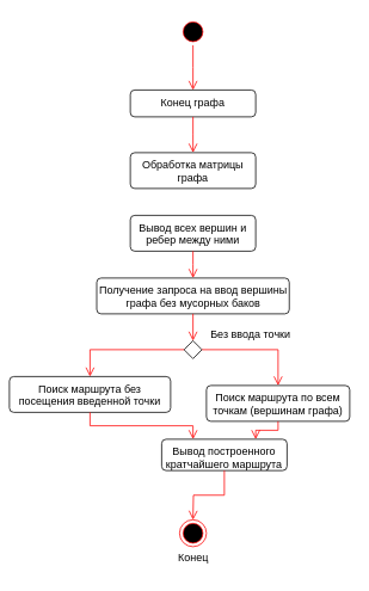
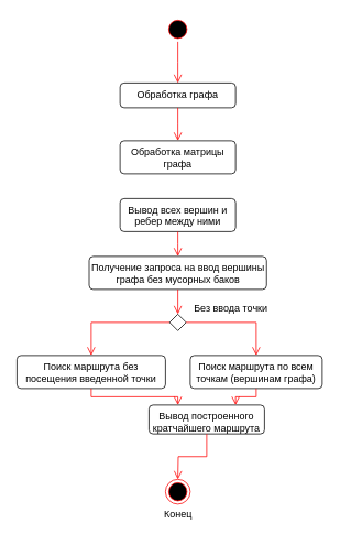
  <mxCell id="0" />
  <mxCell id="1" parent="0" />
  <mxCell id="2" value="" style="ellipse;html=1;shape=startState;fillColor=#000000;strokeColor=#ff0000;" vertex="1" parent="1"><mxGeometry x="200" y="20" width="30" height="30" as="geometry" /></mxCell>
  <mxCell id="3" value="" style="edgeStyle=orthogonalEdgeStyle;html=1;verticalAlign=bottom;endArrow=open;endSize=8;strokeColor=#ff0000;rounded=0;" edge="1" source="2" parent="1"><mxGeometry relative="1" as="geometry"><mxPoint x="215" y="100" as="targetPoint" /></mxGeometry></mxCell>
- <mxCell id="4" value="Конец графа" style="html=1;align=center;verticalAlign=top;rounded=1;absoluteArcSize=1;arcSize=10;dashed=0;whiteSpace=wrap;" vertex="1" parent="1"><mxGeometry x="145" y="100" width="140" height="30" as="geometry" /></mxCell>
+ <mxCell id="4" value="Обработка графа" style="html=1;align=center;verticalAlign=top;rounded=1;absoluteArcSize=1;arcSize=10;dashed=0;whiteSpace=wrap;" vertex="1" parent="1"><mxGeometry x="145" y="100" width="140" height="30" as="geometry" /></mxCell>
  <mxCell id="5" value="Вывод построенного кратчайшего маршрута" style="html=1;align=center;verticalAlign=top;rounded=1;absoluteArcSize=1;arcSize=10;dashed=0;whiteSpace=wrap;" vertex="1" parent="1"><mxGeometry x="180" y="490" width="140" height="35" as="geometry" /></mxCell>
  <mxCell id="6" value="Обработка матрицы графа" style="html=1;align=center;verticalAlign=top;rounded=1;absoluteArcSize=1;arcSize=10;dashed=0;whiteSpace=wrap;" vertex="1" parent="1"><mxGeometry x="145" y="170" width="140" height="40" as="geometry" /></mxCell>
- <mxCell id="7" value="Поиск маршрута без посещения введенной точки" style="html=1;align=center;verticalAlign=top;rounded=1;absoluteArcSize=1;arcSize=10;dashed=0;whiteSpace=wrap;" vertex="1" parent="1"><mxGeometry x="10" y="420" width="180" height="40" as="geometry" /></mxCell>
+ <mxCell id="7" value="Поиск маршрута без посещения введенной точки" style="html=1;align=center;verticalAlign=top;rounded=1;absoluteArcSize=1;arcSize=10;dashed=0;whiteSpace=wrap;" vertex="1" parent="1"><mxGeometry x="20" y="430" width="180" height="40" as="geometry" /></mxCell>
  <mxCell id="8" value="Поиск маршрута по всем точкам (вершинам графа)" style="html=1;align=center;verticalAlign=top;rounded=1;absoluteArcSize=1;arcSize=10;dashed=0;whiteSpace=wrap;" vertex="1" parent="1"><mxGeometry x="230" y="430" width="160" height="40" as="geometry" /></mxCell>
  <mxCell id="9" value="Получение запроса на ввод вершины графа без мусорных баков" style="html=1;align=center;verticalAlign=top;rounded=1;absoluteArcSize=1;arcSize=10;dashed=0;whiteSpace=wrap;" vertex="1" parent="1"><mxGeometry x="107.5" y="310" width="215" height="40" as="geometry" /></mxCell>
  <mxCell id="10" value="Вывод всех вершин и ребер между ними" style="html=1;align=center;verticalAlign=top;rounded=1;absoluteArcSize=1;arcSize=10;dashed=0;whiteSpace=wrap;" vertex="1" parent="1"><mxGeometry x="145" y="240" width="140" height="40" as="geometry" /></mxCell>
  <mxCell id="11" value="" style="edgeStyle=orthogonalEdgeStyle;html=1;verticalAlign=bottom;endArrow=open;endSize=8;strokeColor=#ff0000;rounded=0;exitX=0.5;exitY=1;exitDx=0;exitDy=0;" edge="1" parent="1" source="4"><mxGeometry relative="1" as="geometry"><mxPoint x="215" y="170" as="targetPoint" /><mxPoint x="250" y="90" as="sourcePoint" /></mxGeometry></mxCell>
  <mxCell id="12" value="" style="rhombus;aspect=fixed;" vertex="1" parent="1"><mxGeometry x="205" y="380" width="20" height="20" as="geometry" /></mxCell>
  <mxCell id="13" value="" style="edgeStyle=orthogonalEdgeStyle;html=1;verticalAlign=bottom;endArrow=open;endSize=8;strokeColor=#ff0000;rounded=0;exitX=0.5;exitY=1;exitDx=0;exitDy=0;" edge="1" parent="1" source="10"><mxGeometry relative="1" as="geometry"><mxPoint x="215" y="310" as="targetPoint" /><mxPoint x="225" y="220" as="sourcePoint" /></mxGeometry></mxCell>
  <mxCell id="14" value="" style="edgeStyle=orthogonalEdgeStyle;html=1;verticalAlign=bottom;endArrow=open;endSize=8;strokeColor=#ff0000;rounded=0;exitX=0.5;exitY=1;exitDx=0;exitDy=0;entryX=0.5;entryY=0;entryDx=0;entryDy=0;" edge="1" parent="1" source="9" target="12"><mxGeometry relative="1" as="geometry"><mxPoint x="225" y="320" as="targetPoint" /><mxPoint x="225" y="290" as="sourcePoint" /></mxGeometry></mxCell>
  <mxCell id="15" value="" style="edgeStyle=orthogonalEdgeStyle;html=1;verticalAlign=bottom;endArrow=open;endSize=8;strokeColor=#ff0000;rounded=0;exitX=0;exitY=0.5;exitDx=0;exitDy=0;entryX=0.5;entryY=0;entryDx=0;entryDy=0;" edge="1" parent="1" source="12" target="7"><mxGeometry relative="1" as="geometry"><mxPoint x="280" y="430" as="targetPoint" /><mxPoint x="225" y="360" as="sourcePoint" /></mxGeometry></mxCell>
  <mxCell id="16" value="" style="edgeStyle=orthogonalEdgeStyle;html=1;verticalAlign=bottom;endArrow=open;endSize=8;strokeColor=#ff0000;rounded=0;exitX=1;exitY=0.5;exitDx=0;exitDy=0;entryX=0.5;entryY=0;entryDx=0;entryDy=0;" edge="1" parent="1" source="12" target="8"><mxGeometry relative="1" as="geometry"><mxPoint x="330" y="420" as="targetPoint" /><mxPoint x="215" y="400" as="sourcePoint" /></mxGeometry></mxCell>
  <mxCell id="17" value="Без ввода точки" style="text;html=1;align=center;verticalAlign=middle;resizable=0;points=[];autosize=1;strokeColor=none;fillColor=none;" vertex="1" parent="1"><mxGeometry x="224" y="358" width="110" height="30" as="geometry" /></mxCell>
  <mxCell id="18" value="" style="edgeStyle=orthogonalEdgeStyle;html=1;verticalAlign=bottom;endArrow=open;endSize=8;strokeColor=#ff0000;rounded=0;exitX=0.5;exitY=1;exitDx=0;exitDy=0;entryX=0.25;entryY=0;entryDx=0;entryDy=0;" edge="1" parent="1" source="7" target="5"><mxGeometry relative="1" as="geometry"><mxPoint x="225" y="390" as="targetPoint" /><mxPoint x="225" y="360" as="sourcePoint" /></mxGeometry></mxCell>
  <mxCell id="19" value="" style="edgeStyle=orthogonalEdgeStyle;html=1;verticalAlign=bottom;endArrow=open;endSize=8;strokeColor=#ff0000;rounded=0;exitX=0.5;exitY=1;exitDx=0;exitDy=0;entryX=0.75;entryY=0;entryDx=0;entryDy=0;" edge="1" parent="1" source="8" target="5"><mxGeometry relative="1" as="geometry"><mxPoint x="190" y="525" as="targetPoint" /><mxPoint x="120" y="480" as="sourcePoint" /></mxGeometry></mxCell>
  <mxCell id="20" value="" style="edgeStyle=orthogonalEdgeStyle;html=1;verticalAlign=bottom;endArrow=open;endSize=8;strokeColor=#ff0000;rounded=0;exitX=0.5;exitY=1;exitDx=0;exitDy=0;" edge="1" parent="1" source="5"><mxGeometry relative="1" as="geometry"><mxPoint x="215" y="580" as="targetPoint" /><mxPoint x="225" y="360" as="sourcePoint" /></mxGeometry></mxCell>
  <mxCell id="21" value="" style="ellipse;html=1;shape=endState;fillColor=#000000;strokeColor=#ff0000;" vertex="1" parent="1"><mxGeometry x="200" y="580" width="30" height="30" as="geometry" /></mxCell>
  <mxCell id="22" value="Конец" style="text;html=1;align=center;verticalAlign=middle;resizable=0;points=[];autosize=1;strokeColor=none;fillColor=none;" vertex="1" parent="1"><mxGeometry x="185" y="608" width="60" height="30" as="geometry" /></mxCell>
